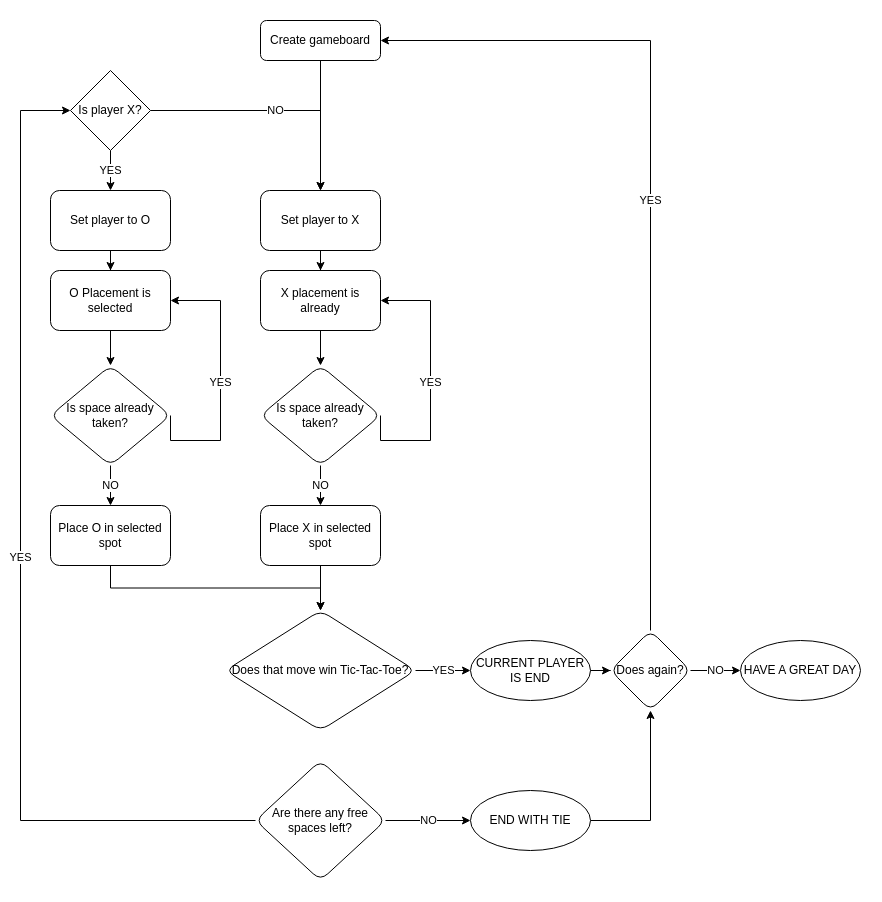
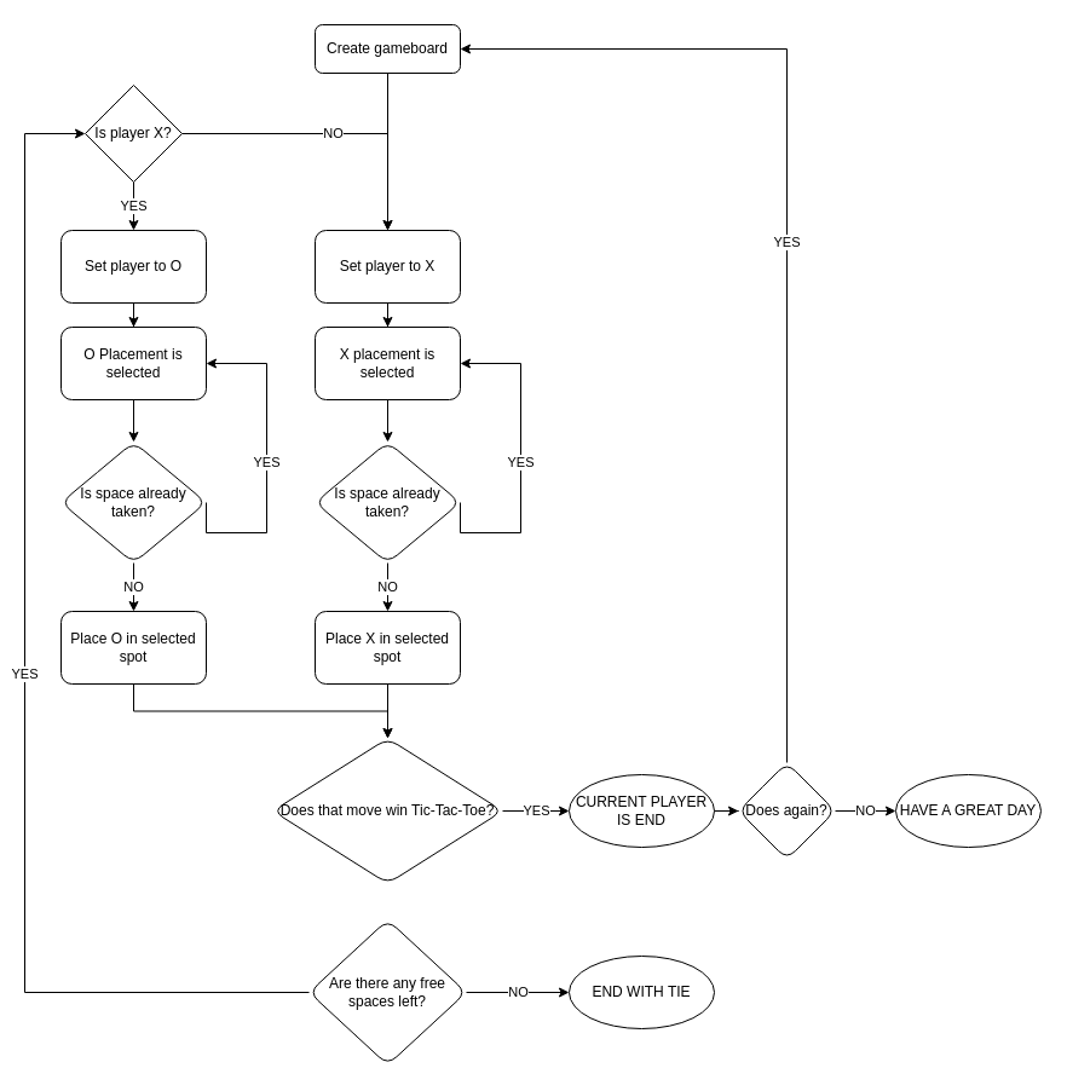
  <mxCell id="0" />
  <mxCell id="1" parent="0" />
  <mxCell id="2" value="" style="edgeStyle=orthogonalEdgeStyle;rounded=0;orthogonalLoop=1;jettySize=auto;html=1;" edge="1" parent="1" source="3" target="5"><mxGeometry relative="1" as="geometry" /></mxCell>
  <mxCell id="3" value="Create gameboard" style="rounded=1;whiteSpace=wrap;html=1;fontSize=12;glass=0;strokeWidth=1;shadow=0;" parent="1" vertex="1"><mxGeometry x="260" y="20" width="120" height="40" as="geometry" /></mxCell>
  <mxCell id="4" value="" style="edgeStyle=orthogonalEdgeStyle;rounded=0;orthogonalLoop=1;jettySize=auto;html=1;" edge="1" parent="1" source="5" target="7"><mxGeometry relative="1" as="geometry" /></mxCell>
  <mxCell id="5" value="Set player to X" style="whiteSpace=wrap;html=1;rounded=1;glass=0;strokeWidth=1;shadow=0;" vertex="1" parent="1"><mxGeometry x="260" y="190" width="120" height="60" as="geometry" /></mxCell>
  <mxCell id="6" value="" style="edgeStyle=orthogonalEdgeStyle;rounded=0;orthogonalLoop=1;jettySize=auto;html=1;" edge="1" parent="1" source="7" target="10"><mxGeometry relative="1" as="geometry" /></mxCell>
- <mxCell id="7" value="X placement is already" style="whiteSpace=wrap;html=1;rounded=1;glass=0;strokeWidth=1;shadow=0;" vertex="1" parent="1"><mxGeometry x="260" y="270" width="120" height="60" as="geometry" /></mxCell>
+ <mxCell id="7" value="X placement is selected" style="whiteSpace=wrap;html=1;rounded=1;glass=0;strokeWidth=1;shadow=0;" vertex="1" parent="1"><mxGeometry x="260" y="270" width="120" height="60" as="geometry" /></mxCell>
  <mxCell id="8" value="YES" style="edgeStyle=orthogonalEdgeStyle;rounded=0;orthogonalLoop=1;jettySize=auto;html=1;exitX=1;exitY=0.5;exitDx=0;exitDy=0;entryX=1;entryY=0.5;entryDx=0;entryDy=0;" edge="1" parent="1" source="10" target="7"><mxGeometry relative="1" as="geometry"><mxPoint x="450" y="290" as="targetPoint" /><Array as="points"><mxPoint x="430" y="440" /><mxPoint x="430" y="300" /></Array></mxGeometry></mxCell>
  <mxCell id="9" value="NO" style="edgeStyle=orthogonalEdgeStyle;rounded=0;orthogonalLoop=1;jettySize=auto;html=1;" edge="1" parent="1" source="10"><mxGeometry relative="1" as="geometry"><mxPoint x="320" y="505" as="targetPoint" /></mxGeometry></mxCell>
  <mxCell id="10" value="Is space already taken?" style="rhombus;whiteSpace=wrap;html=1;rounded=1;glass=0;strokeWidth=1;shadow=0;" vertex="1" parent="1"><mxGeometry x="260" y="365" width="120" height="100" as="geometry" /></mxCell>
  <mxCell id="11" value="YES" style="edgeStyle=orthogonalEdgeStyle;rounded=0;orthogonalLoop=1;jettySize=auto;html=1;exitX=0;exitY=0.5;exitDx=0;exitDy=0;entryX=0;entryY=0.5;entryDx=0;entryDy=0;" edge="1" parent="1" source="19" target="31"><mxGeometry relative="1" as="geometry"><Array as="points"><mxPoint x="20" y="820" /><mxPoint x="20" y="110" /></Array></mxGeometry></mxCell>
  <mxCell id="12" value="" style="edgeStyle=orthogonalEdgeStyle;rounded=0;orthogonalLoop=1;jettySize=auto;html=1;" edge="1" parent="1" source="13" target="17"><mxGeometry relative="1" as="geometry" /></mxCell>
  <mxCell id="13" value="Place X in selected spot" style="whiteSpace=wrap;html=1;rounded=1;glass=0;strokeWidth=1;shadow=0;" vertex="1" parent="1"><mxGeometry x="260" y="505" width="120" height="60" as="geometry" /></mxCell>
  <mxCell id="14" value="" style="edgeStyle=orthogonalEdgeStyle;rounded=0;orthogonalLoop=1;jettySize=auto;html=1;" edge="1" parent="1" source="15" target="23"><mxGeometry relative="1" as="geometry" /></mxCell>
  <mxCell id="15" value="Set player to O" style="whiteSpace=wrap;html=1;rounded=1;glass=0;strokeWidth=1;shadow=0;" vertex="1" parent="1"><mxGeometry x="50" y="190" width="120" height="60" as="geometry" /></mxCell>
  <mxCell id="16" value="YES" style="edgeStyle=orthogonalEdgeStyle;rounded=0;orthogonalLoop=1;jettySize=auto;html=1;" edge="1" parent="1" source="17" target="33"><mxGeometry relative="1" as="geometry" /></mxCell>
  <mxCell id="17" value="Does that move win Tic-Tac-Toe?" style="rhombus;whiteSpace=wrap;html=1;rounded=1;glass=0;strokeWidth=1;shadow=0;" vertex="1" parent="1"><mxGeometry x="225" y="610" width="190" height="120" as="geometry" /></mxCell>
  <mxCell id="18" value="NO" style="edgeStyle=orthogonalEdgeStyle;rounded=0;orthogonalLoop=1;jettySize=auto;html=1;" edge="1" parent="1" source="19" target="21"><mxGeometry relative="1" as="geometry" /></mxCell>
  <mxCell id="19" value="Are there any free spaces left?" style="rhombus;whiteSpace=wrap;html=1;rounded=1;glass=0;strokeWidth=1;shadow=0;" vertex="1" parent="1"><mxGeometry x="255" y="760" width="130" height="120" as="geometry" /></mxCell>
- <mxCell id="20" style="edgeStyle=orthogonalEdgeStyle;rounded=0;orthogonalLoop=1;jettySize=auto;html=1;exitX=1;exitY=0.5;exitDx=0;exitDy=0;" edge="1" parent="1" source="21" target="36"><mxGeometry relative="1" as="geometry" /></mxCell>
  <mxCell id="21" value="END WITH TIE" style="ellipse;whiteSpace=wrap;html=1;rounded=1;glass=0;strokeWidth=1;shadow=0;" vertex="1" parent="1"><mxGeometry x="470" y="790" width="120" height="60" as="geometry" /></mxCell>
  <mxCell id="22" value="" style="edgeStyle=orthogonalEdgeStyle;rounded=0;orthogonalLoop=1;jettySize=auto;html=1;" edge="1" parent="1" source="23" target="26"><mxGeometry relative="1" as="geometry" /></mxCell>
  <mxCell id="23" value="O Placement is selected" style="whiteSpace=wrap;html=1;rounded=1;glass=0;strokeWidth=1;shadow=0;" vertex="1" parent="1"><mxGeometry x="50" y="270" width="120" height="60" as="geometry" /></mxCell>
  <mxCell id="24" value="YES" style="edgeStyle=orthogonalEdgeStyle;rounded=0;orthogonalLoop=1;jettySize=auto;html=1;exitX=1;exitY=0.5;exitDx=0;exitDy=0;entryX=1;entryY=0.5;entryDx=0;entryDy=0;" edge="1" parent="1" source="26" target="23"><mxGeometry relative="1" as="geometry"><mxPoint x="240" y="290" as="targetPoint" /><Array as="points"><mxPoint x="220" y="440" /><mxPoint x="220" y="300" /></Array></mxGeometry></mxCell>
  <mxCell id="25" value="NO" style="edgeStyle=orthogonalEdgeStyle;rounded=0;orthogonalLoop=1;jettySize=auto;html=1;" edge="1" parent="1" source="26" target="28"><mxGeometry relative="1" as="geometry" /></mxCell>
  <mxCell id="26" value="Is space already taken?" style="rhombus;whiteSpace=wrap;html=1;rounded=1;glass=0;strokeWidth=1;shadow=0;" vertex="1" parent="1"><mxGeometry x="50" y="365" width="120" height="100" as="geometry" /></mxCell>
  <mxCell id="27" style="edgeStyle=orthogonalEdgeStyle;rounded=0;orthogonalLoop=1;jettySize=auto;html=1;exitX=0.5;exitY=1;exitDx=0;exitDy=0;entryX=0.5;entryY=0;entryDx=0;entryDy=0;" edge="1" parent="1" source="28" target="17"><mxGeometry relative="1" as="geometry" /></mxCell>
  <mxCell id="28" value="Place O in selected spot" style="whiteSpace=wrap;html=1;rounded=1;glass=0;strokeWidth=1;shadow=0;" vertex="1" parent="1"><mxGeometry x="50" y="505" width="120" height="60" as="geometry" /></mxCell>
  <mxCell id="29" value="YES" style="edgeStyle=orthogonalEdgeStyle;rounded=0;orthogonalLoop=1;jettySize=auto;html=1;exitX=0.5;exitY=1;exitDx=0;exitDy=0;" edge="1" parent="1" source="31" target="15"><mxGeometry relative="1" as="geometry" /></mxCell>
  <mxCell id="30" value="NO" style="edgeStyle=orthogonalEdgeStyle;rounded=0;orthogonalLoop=1;jettySize=auto;html=1;exitX=1;exitY=0.5;exitDx=0;exitDy=0;entryX=0.5;entryY=0;entryDx=0;entryDy=0;" edge="1" parent="1" source="31" target="5"><mxGeometry relative="1" as="geometry"><Array as="points"><mxPoint x="150" y="110" /><mxPoint x="320" y="110" /></Array></mxGeometry></mxCell>
  <mxCell id="31" value="Is player X?" style="rhombus;whiteSpace=wrap;html=1;" vertex="1" parent="1"><mxGeometry x="70" y="70" width="80" height="80" as="geometry" /></mxCell>
  <mxCell id="32" value="" style="edgeStyle=orthogonalEdgeStyle;rounded=0;orthogonalLoop=1;jettySize=auto;html=1;" edge="1" parent="1" source="33" target="36"><mxGeometry relative="1" as="geometry" /></mxCell>
  <mxCell id="33" value="CURRENT PLAYER IS END" style="ellipse;whiteSpace=wrap;html=1;rounded=1;glass=0;strokeWidth=1;shadow=0;" vertex="1" parent="1"><mxGeometry x="470" y="640" width="120" height="60" as="geometry" /></mxCell>
  <mxCell id="34" value="YES" style="edgeStyle=orthogonalEdgeStyle;rounded=0;orthogonalLoop=1;jettySize=auto;html=1;exitX=0.5;exitY=0;exitDx=0;exitDy=0;entryX=1;entryY=0.5;entryDx=0;entryDy=0;" edge="1" parent="1" source="36" target="3"><mxGeometry relative="1" as="geometry" /></mxCell>
  <mxCell id="35" value="NO" style="edgeStyle=orthogonalEdgeStyle;rounded=0;orthogonalLoop=1;jettySize=auto;html=1;" edge="1" parent="1" source="36" target="37"><mxGeometry relative="1" as="geometry" /></mxCell>
  <mxCell id="36" value="Does again?" style="rhombus;whiteSpace=wrap;html=1;rounded=1;glass=0;strokeWidth=1;shadow=0;" vertex="1" parent="1"><mxGeometry x="610" y="630" width="80" height="80" as="geometry" /></mxCell>
  <mxCell id="37" value="HAVE A GREAT DAY" style="ellipse;whiteSpace=wrap;html=1;rounded=1;glass=0;strokeWidth=1;shadow=0;" vertex="1" parent="1"><mxGeometry x="740" y="640" width="120" height="60" as="geometry" /></mxCell>
